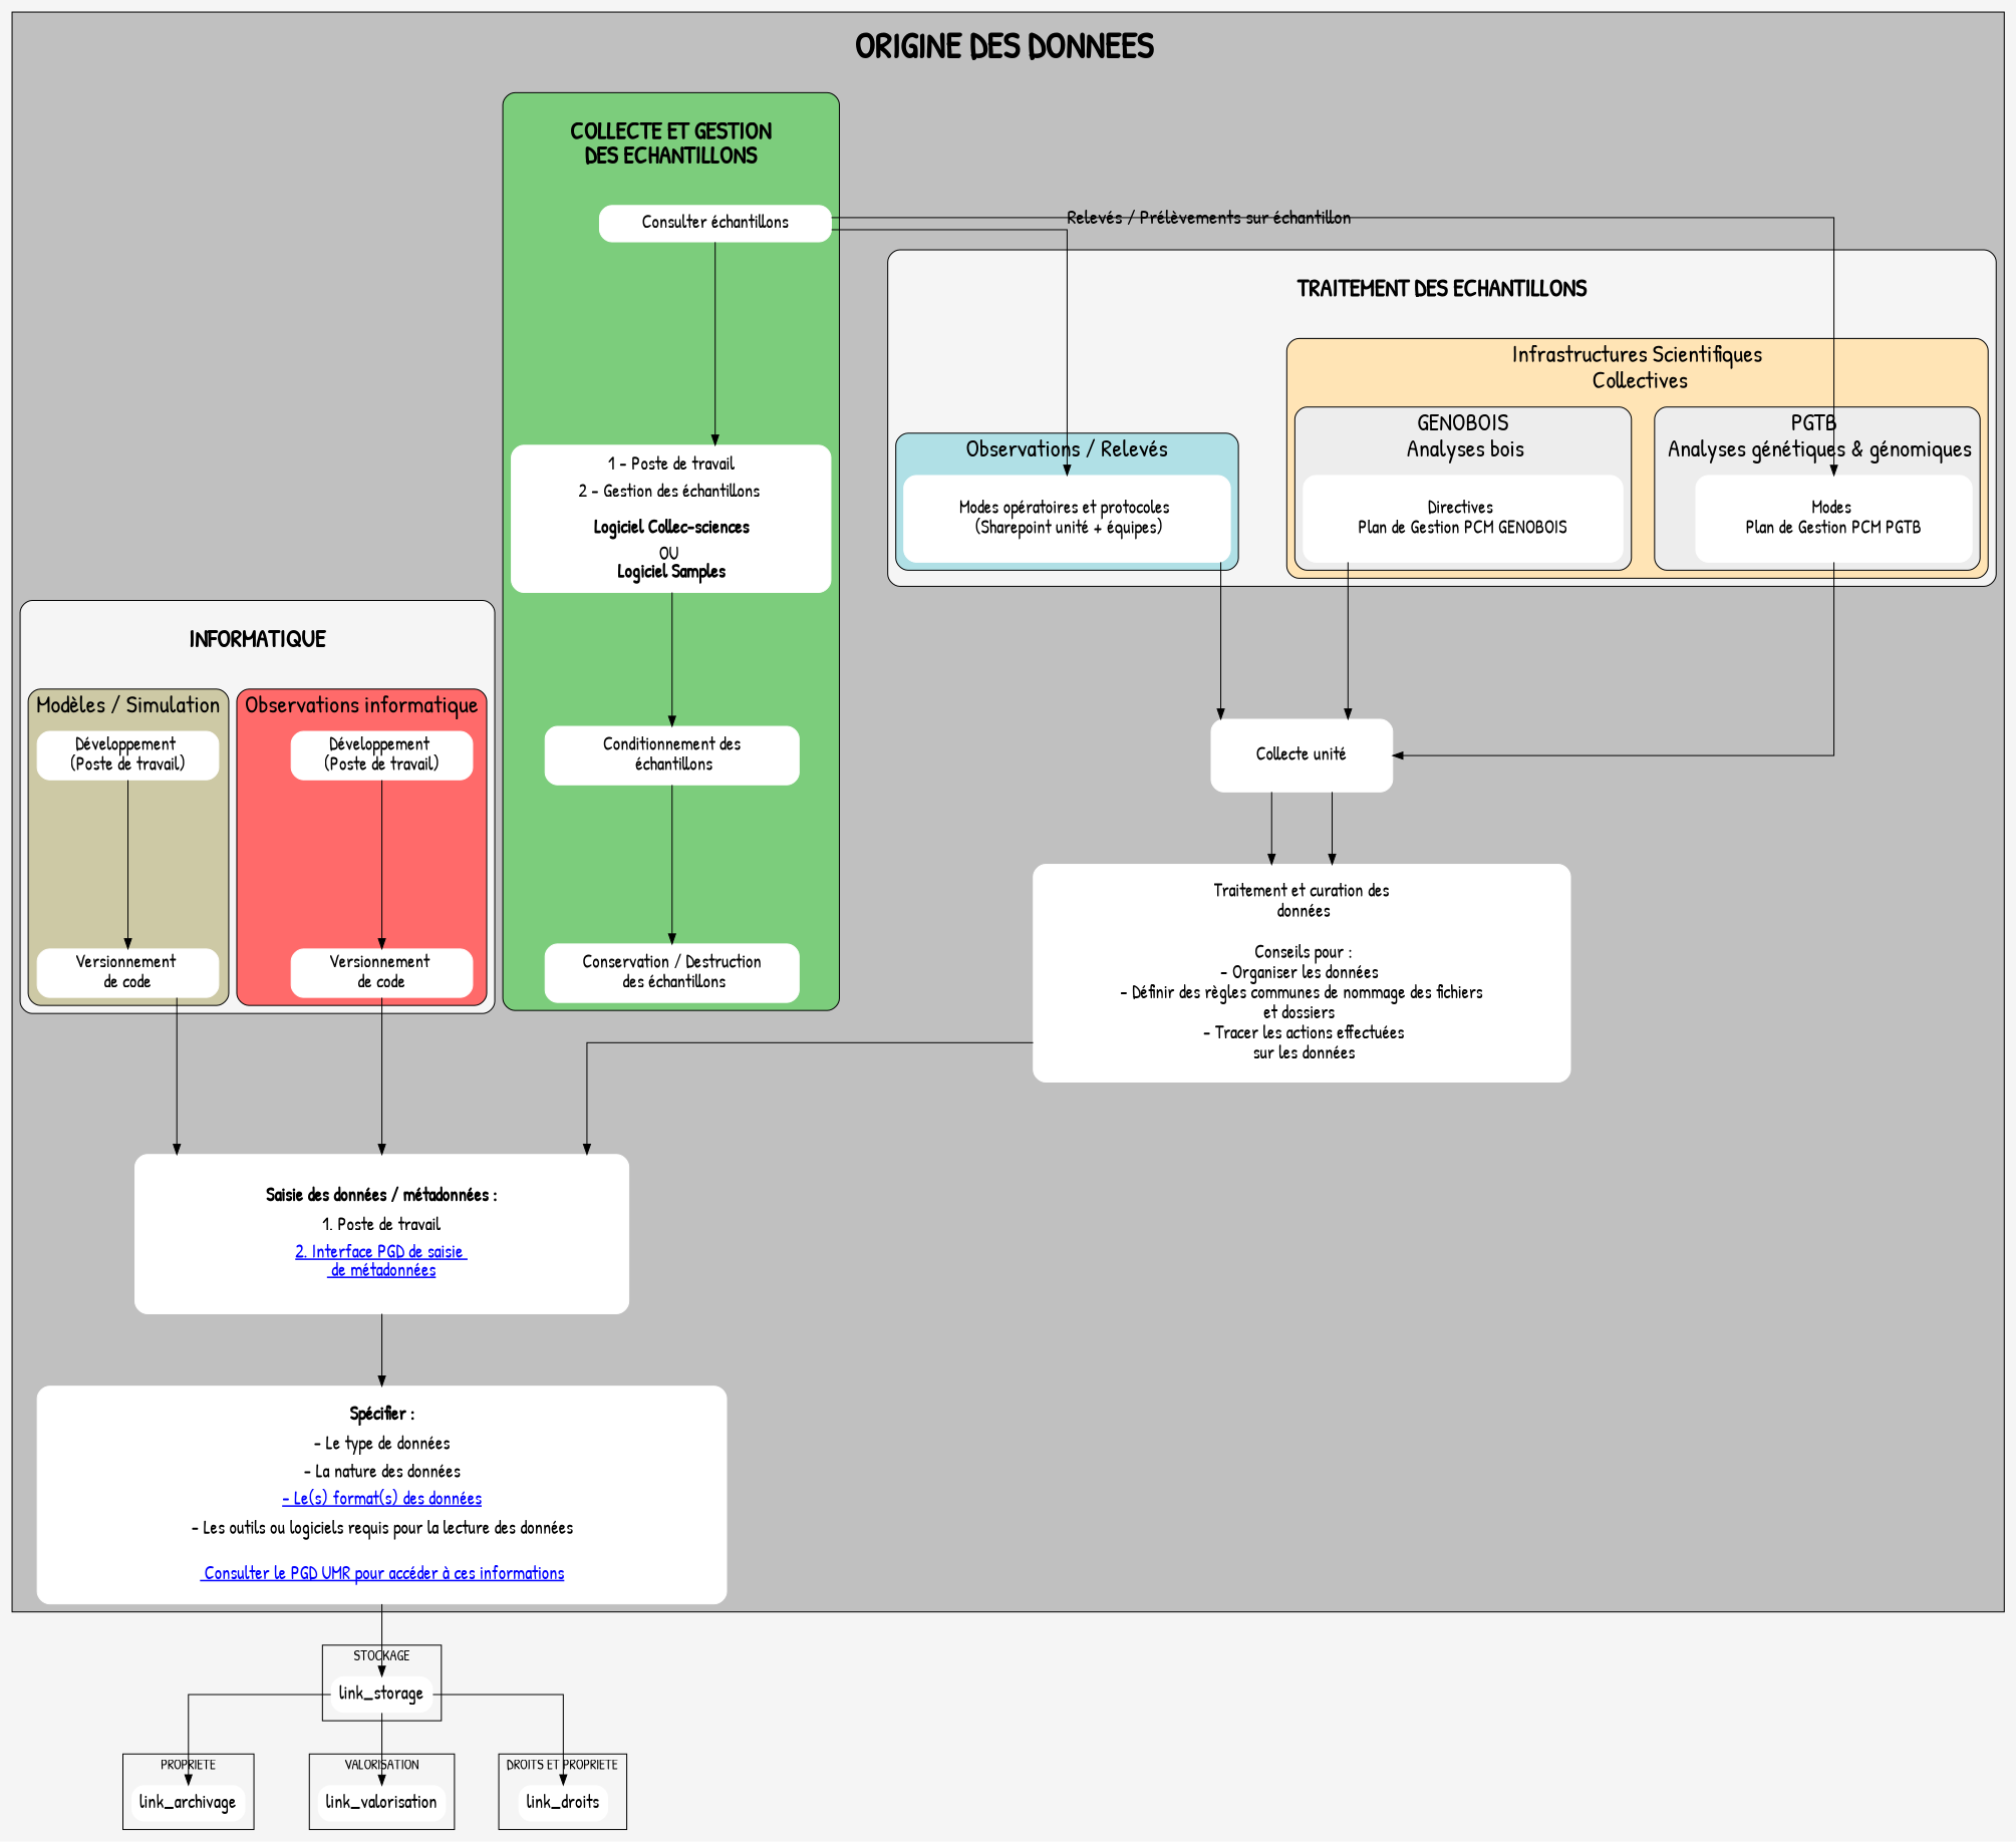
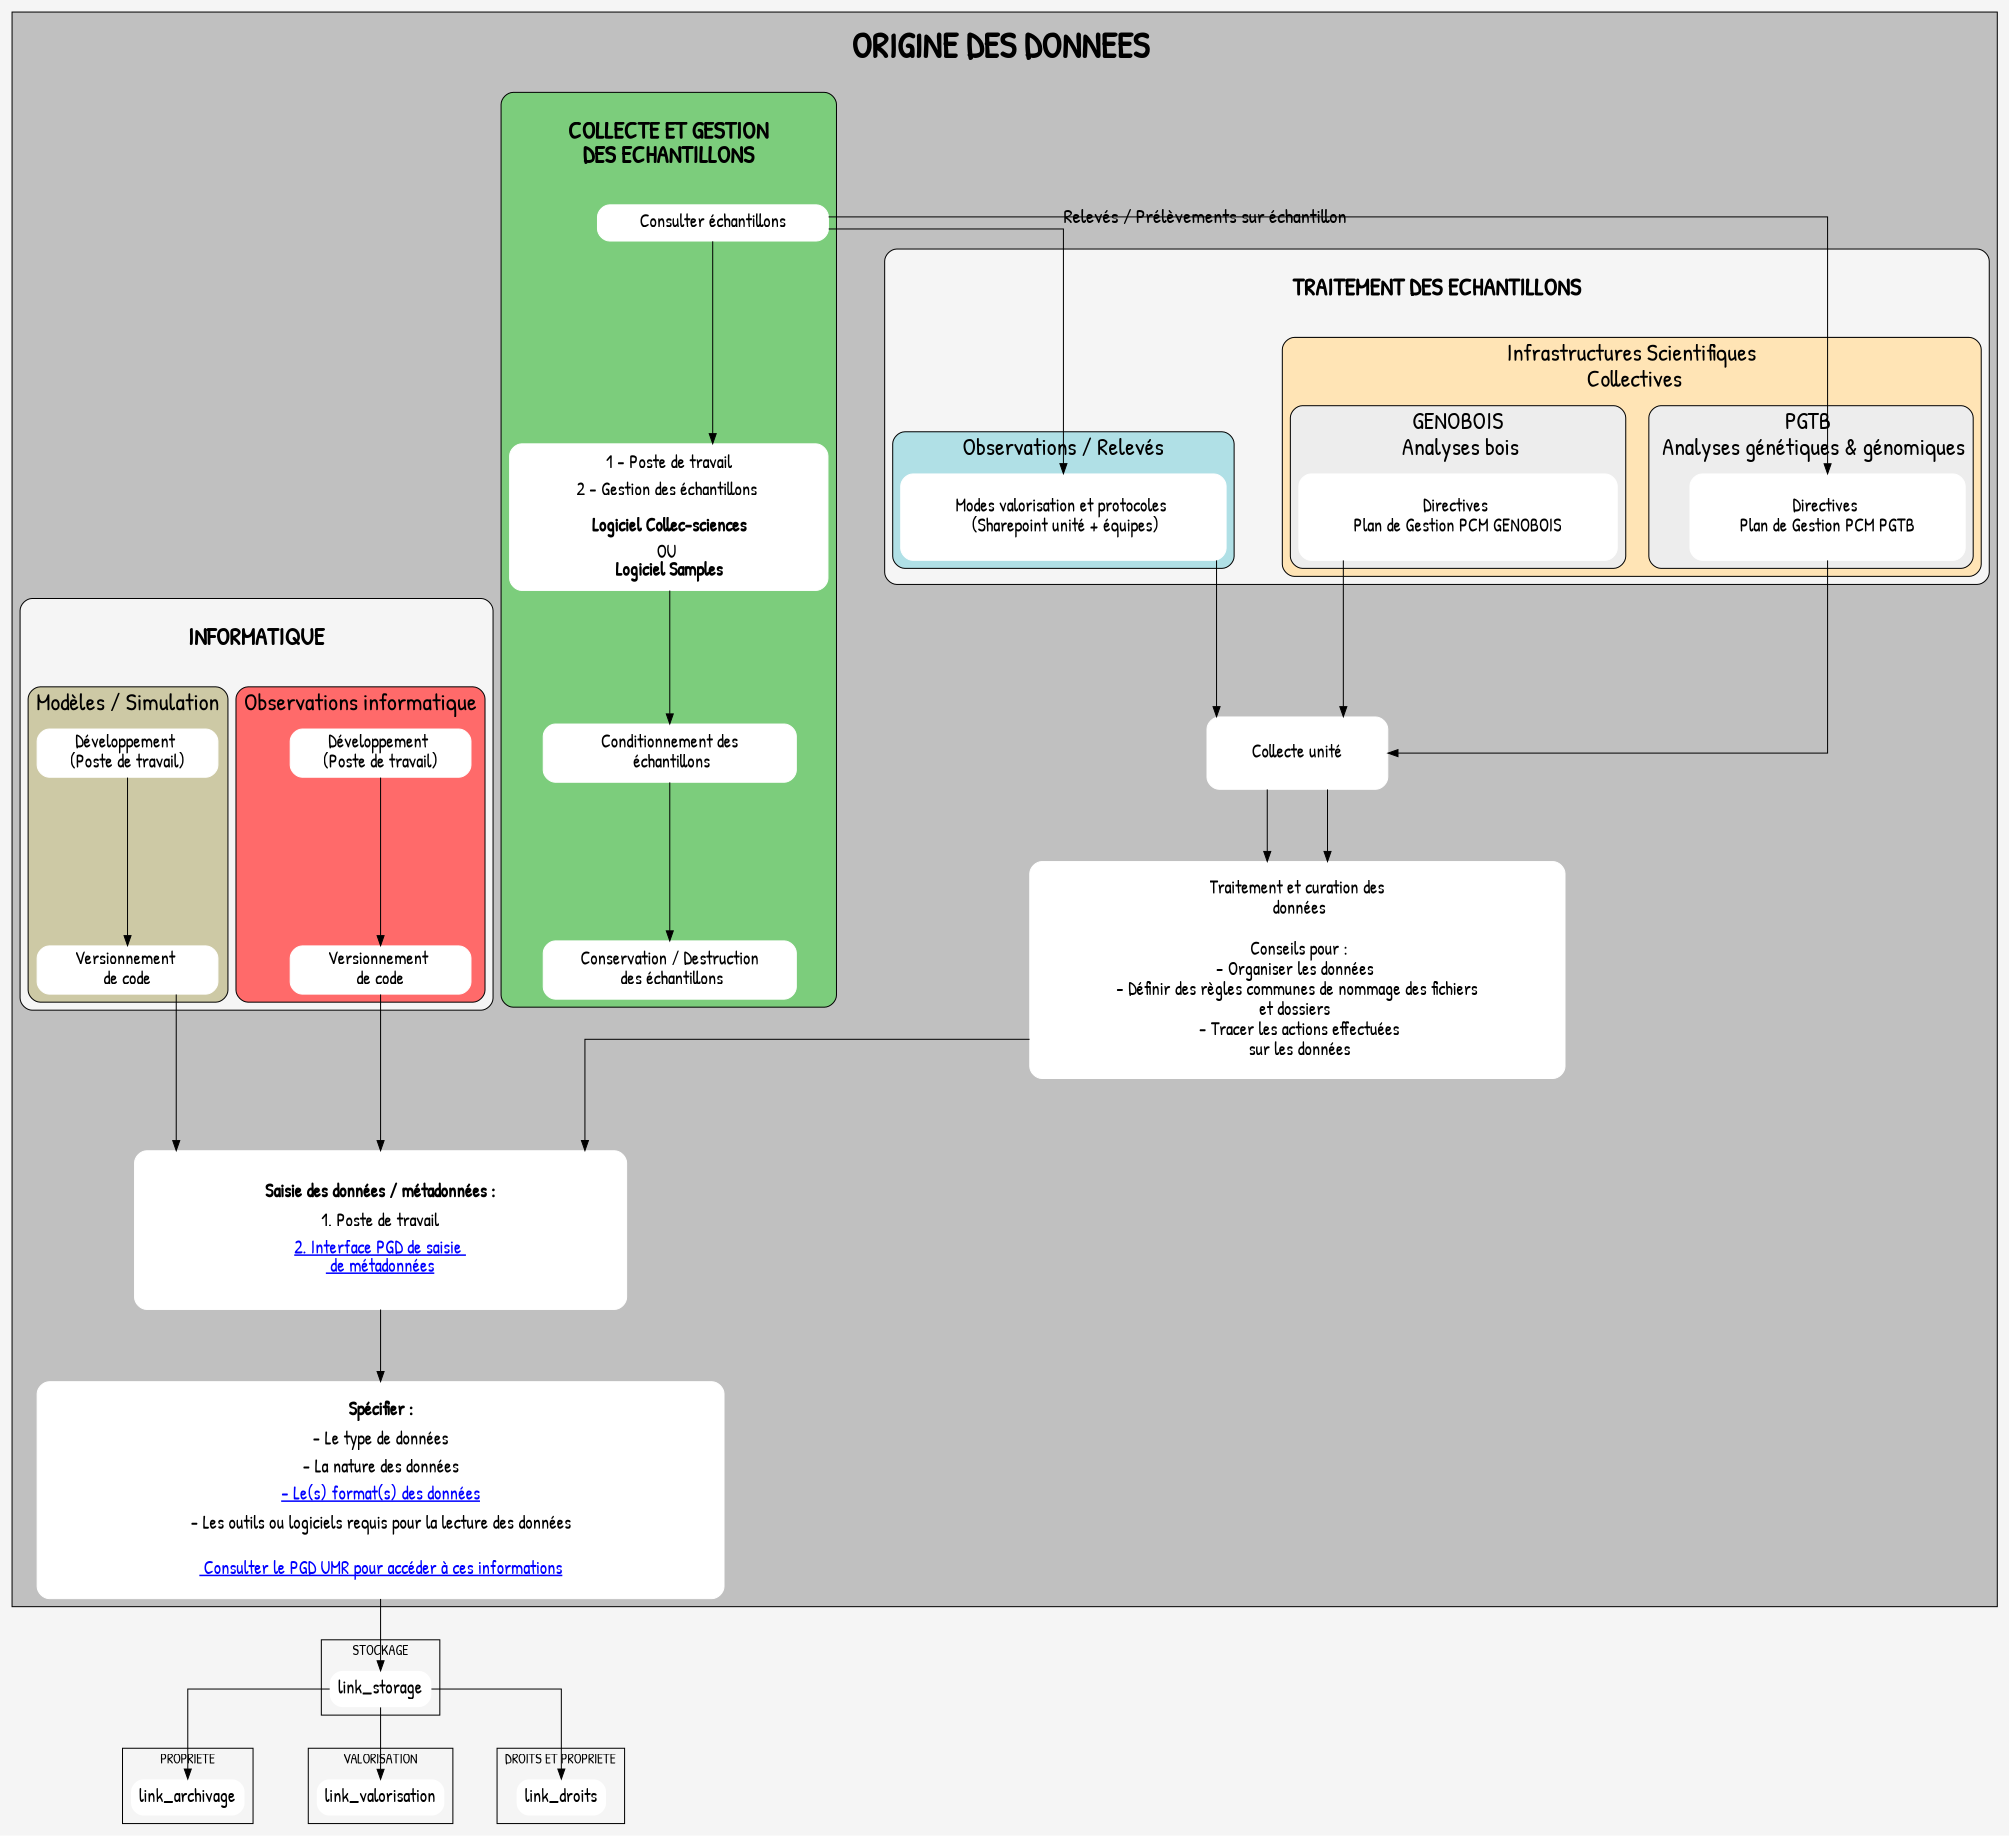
  digraph {
    bgcolor=whitesmoke
    compound=true
    fontname="Patrick Hand"
    labeljust=m
    nodesep=1
    rankdir=TB
    ranksep=1
    splines=ortho
    node [color=white fontname="Patrick Hand" fontsize=18 shape=box style="rounded,filled"]
    edge [fontname="Patrick Hand" fontsize=8]
    n1 [label="Consulter échantillons" width=3.2]
    n2 [height=0.8 label=<     <TABLE ALIGN="CENTER"> 	<TR ALIGN="CENTER"> 		<TD>1 - Poste de travail</TD> 	</TR> 	<TR> 		<TD>2 - Gestion des échantillons <BR/><BR/> <B>Logiciel Collec-sciences</B> <BR/></TD> 	</TR> 	<TR> 		<TD>OU <BR/> <B>Logiciel Samples</B> <BR/></TD> 	</TR> </TABLE> > width=4.4]
    n3 [fixedsize=true height=0.8 label="Conditionnement des\n échantillons" width=3.5]
    n4 [fixedsize=true height=0.8 label="Conservation / Destruction\n des échantillons" width=3.5]
    n5 [fixedsize=true height=3 label="\nTraitement et curation des\n données\n\n Conseils pour :\n- Organiser les données \n - Définir des règles communes de nommage des fichiers \net dossiers \n - Tracer les actions effectuées\n sur les données\n\n" width=7.4]
    n6 [height=2.2 label=< <TABLE ALIGN="CENTER" VALIGN="MIDDLE"> 	<TR> 		<TD ALIGN="CENTER"><B>Saisie des données / métadonnées :</B></TD> 	</TR> 	<TR> 		<TD ALIGN="CENTER">1. Poste de travail</TD> 	</TR> 	<TR> 		<TD ALIGN="CENTER" HREF="http://147.100.113.193/pgd-biogeco/" TARGET="_BLANK"><U><font color="blue">2. Interface PGD de saisie <BR/> de métadonnées</font></U></TD> 	</TR> </TABLE> > width=6.8]
    n7 [height=3 label=<     <TABLE> 	<TR> 		<TD><B>Spécifier :</B></TD> 	</TR> 	<TR> 		<TD>- Le type de données</TD> 	</TR> 	<TR> 		<TD>- La nature des données</TD> 	</TR> 	<TR> 		<TD HREF="http://147.100.113.193/pgd-biogeco/docs/formats_logiciels_libres_proprietaires.pdf" TARGET="_BLANK"><U><font color="blue">- Le(s) format(s) des données</font></U></TD> 	</TR> 	<TR> 		<TD>- Les outils ou logiciels requis pour la lecture des données</TD> 	</TR> 	<TR> 		<TD HREF="http://147.100.113.193/pgd-biogeco/docs/PGD_UMR_BIOGECO-V3.pdf" TARGET="_BLANK"><U><font color="blue"><BR/> Consulter le PGD UMR pour accéder à ces informations</font></U></TD> 	</TR> </TABLE> > width=9.5]
-   n8 [height=1.2 label="Modes opératoires et protocoles \n (Sharepoint unité + équipes)" width=4.5]
+   n8 [height=1.2 label="Modes valorisation et protocoles \n (Sharepoint unité + équipes)" width=4.5]
    n9 [fixedsize=true height=1 label="Collecte unité" width=2.5]
-   n10 [height=1.2 label="Modes \nPlan de Gestion PCM PGTB" width=3.8]
+   n10 [height=1.2 label="Directives \nPlan de Gestion PCM PGTB" width=3.8]
    n11 [height=1.2 label="Directives \nPlan de Gestion PCM GENOBOIS" width=4.4]
    n12 [label="Développement \n(Poste de travail)" width=2.5]
    n13 [label="Versionnement \nde code" width=2.5]
    n14 [label="Développement \n(Poste de travail)" width=2.5]
    n15 [label="Versionnement \nde code" width=2.5]
    link_storage [shape=none]
    link_archivage [shape=none]
    link_valorisation [shape=none]
    link_droits [shape=none]
    subgraph cluster_1 {
      bgcolor=grey
      label=< <B><FONT POINT-SIZE="36"><BR/>ORIGINE DES DONNEES </FONT></B><BR/> >
      subgraph cluster_2 {
        bgcolor=grey
        fillcolor=palegreen3
        fontsize=24
        label=< <BR/><B> COLLECTE ET GESTION <BR/> DES ECHANTILLONS </B><BR/> >
        style="rounded, filled"
        n1
        n2
        n3
        n4
      }
      subgraph sub_3 {
        bgcolor=grey
        label=< <B><FONT POINT-SIZE="36"><BR/>ORIGINE DES DONNEES </FONT></B><BR/> >
        n5
        n6
        n7
        n8
        n9
      }
      subgraph cluster_4 {
        bgcolor=grey
        fillcolor=whitesmoke
        fontsize=24
        label=< <BR/><B> TRAITEMENT DES ECHANTILLONS </B><BR/> >
        style="rounded, filled"
        subgraph cluster_5 {
          bgcolor=grey
          fillcolor=moccasin
          fontsize=24
          label="Infrastructures Scientifiques\n Collectives"
          style="rounded, filled"
          subgraph cluster_6 {
            bgcolor=grey
            fillcolor=gray93
            fontsize=24
            label="PGTB \n Analyses génétiques & génomiques"
            style="rounded, filled"
            n10
          }
          subgraph cluster_7 {
            bgcolor=grey
            fillcolor=gray93
            fontsize=24
            label="GENOBOIS\n Analyses bois"
            style="rounded, filled"
            n11
          }
        }
        subgraph cluster_8 {
          bgcolor=grey
          fillcolor=powderblue
          fontsize=24
          label="Observations / Relevés"
          style="rounded, filled"
          n8
        }
      }
      subgraph cluster_9 {
        bgcolor=grey
        fillcolor=whitesmoke
        fontsize=24
        label=< <BR/><B> INFORMATIQUE </B><BR/> >
        style="rounded, filled"
        subgraph cluster_10 {
          bgcolor=grey
          fillcolor=indianred1
          fontsize=24
          label="Observations informatique"
          style="rounded, filled"
          n12
          n13
        }
        subgraph cluster_11 {
          bgcolor=grey
          fillcolor=lemonchiffon3
          fontsize=24
          label="Modèles / Simulation"
          style="rounded, filled"
          n14
          n15
        }
      }
    }
    subgraph cluster_12 {
      label=STOCKAGE
      link_storage
    }
    subgraph cluster_13 {
      label=PROPRIETE
      link_archivage
    }
    subgraph cluster_14 {
      label=VALORISATION
      link_valorisation
    }
    subgraph cluster_15 {
      label="DROITS ET PROPRIETE"
      link_droits
    }
    n1 -> n2
    n1 -> n8 [fontsize=20 xlabel="Relevés / Prélèvements sur échantillon"]
    n1 -> n10 [fontsize=20]
    n2 -> n3
    n3 -> n4
    n5 -> n6
    n6 -> n7
    n7 -> link_storage
    n8 -> n9
    n9 -> n5
    n9 -> n5
    n10 -> n9
    n11 -> n9
    n12 -> n13
    n13 -> n6
    n14 -> n15
    n15 -> n6
    link_storage -> link_archivage
    link_storage -> link_valorisation
    link_storage -> link_droits
  }
